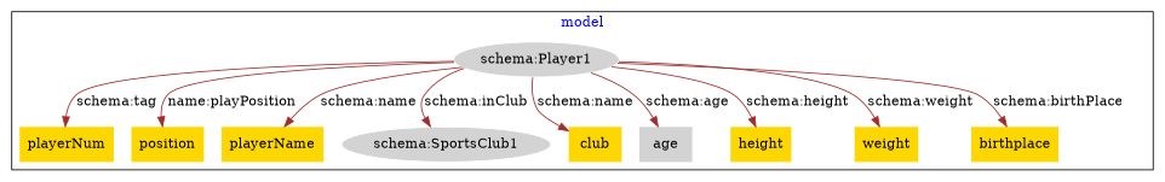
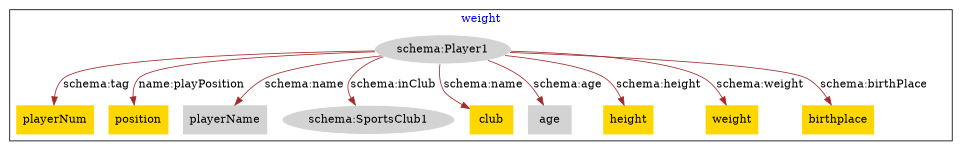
  digraph {
    fontcolor=blue
    remincross=true
    node [fillcolor=gold style=filled shape=plaintext]
    edge [color=brown fontcolor=black]
    n1 [color=white fillcolor=lightgray label="schema:Player1" shape=""]
    n2 [label=playerNum]
    n3 [label=position]
-   n4 [label=playerName]
+   n4 [fillcolor=lightgray label=playerName]
    n5 [color=white fillcolor=lightgray label="schema:SportsClub1" shape=""]
    n6 [label=club]
    n7 [fillcolor=lightgray label=age]
    n8 [label=height]
    n9 [label=weight]
    n10 [label=birthplace]
    subgraph cluster_1 {
-     label=model
+     label=weight
      n1
      n2
      n3
      n4
      n5
      n6
      n7
      n8
      n9
      n10
    }
    n1 -> n2 [label="schema:tag"]
    n1 -> n3 [label="name:playPosition"]
    n1 -> n4 [label="schema:name"]
    n1 -> n5 [label="schema:inClub"]
    n1 -> n6 [label="schema:name"]
    n1 -> n7 [label="schema:age"]
    n1 -> n8 [label="schema:height"]
    n1 -> n9 [label="schema:weight"]
    n1 -> n10 [label="schema:birthPlace"]
  }
